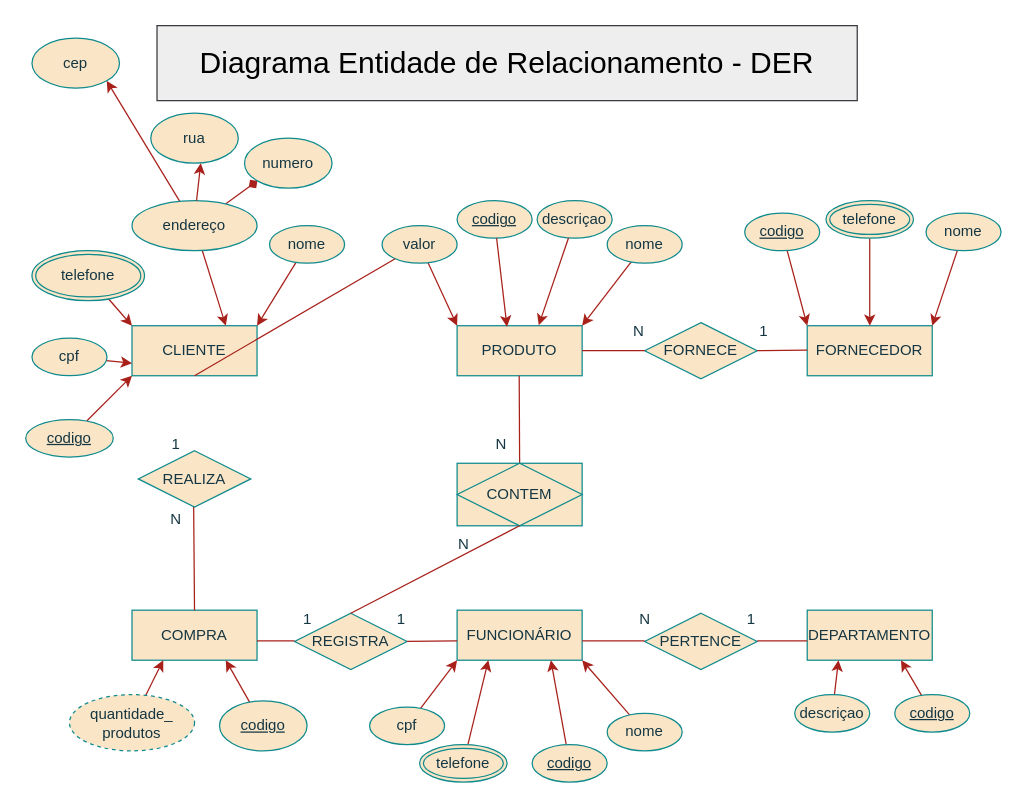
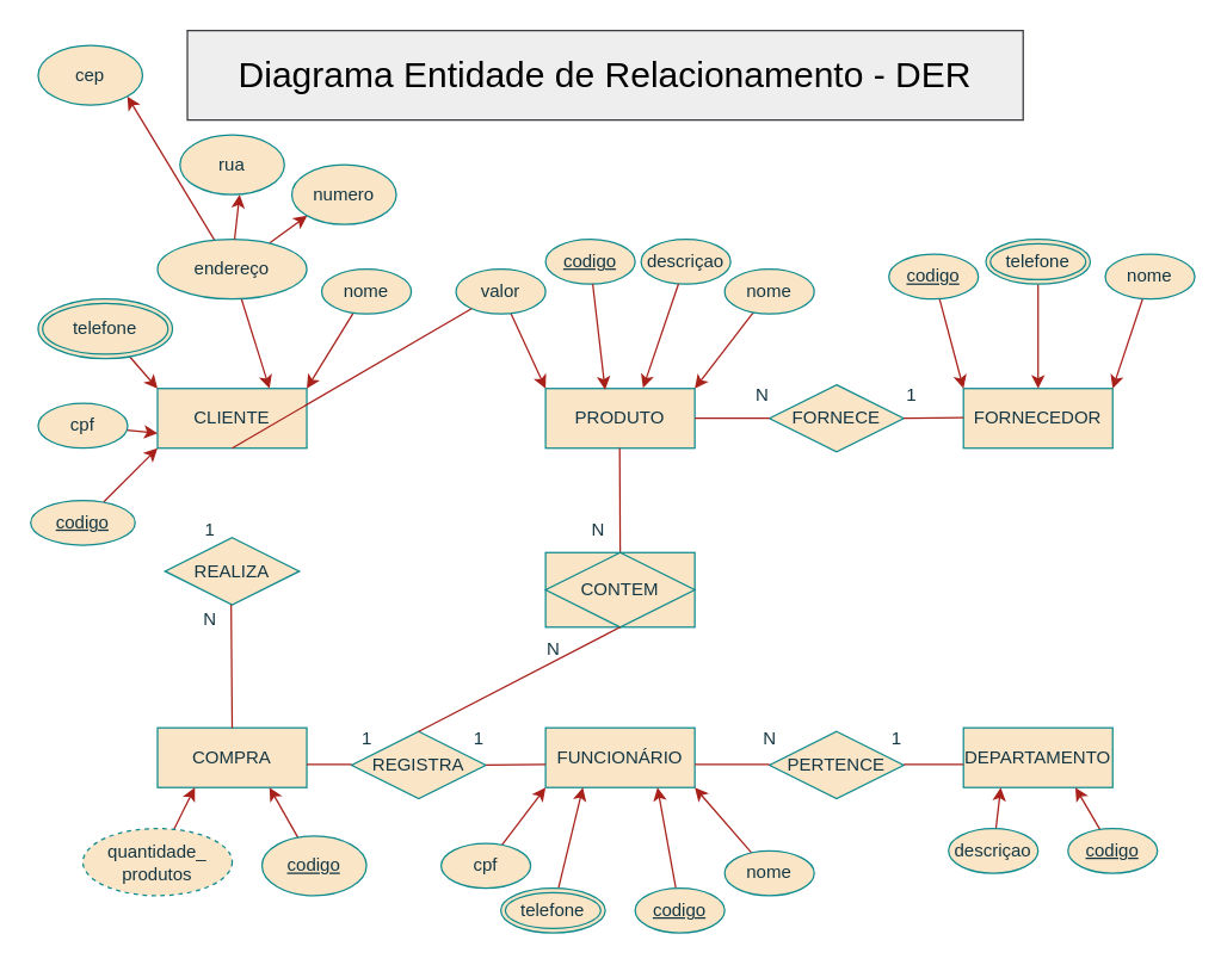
  <mxCell id="0" />
  <mxCell id="1" parent="0" />
  <mxCell id="2" value="DEPARTAMENTO" style="whiteSpace=wrap;html=1;align=center;fillColor=#FAE5C7;fontColor=#143642;rounded=0;labelBackgroundColor=none;strokeColor=#0F8B8D;" parent="1" vertex="1"><mxGeometry x="645" y="487.5" width="100" height="40" as="geometry" /></mxCell>
  <mxCell id="3" value="FUNCIONÁRIO" style="whiteSpace=wrap;html=1;align=center;fontColor=#143642;strokeColor=#0F8B8D;fillColor=#FAE5C7;rounded=0;labelBackgroundColor=none;" parent="1" vertex="1"><mxGeometry x="365" y="487.5" width="100" height="40" as="geometry" /></mxCell>
  <mxCell id="4" value="CLIENTE" style="whiteSpace=wrap;html=1;align=center;fillColor=#FAE5C7;fontColor=#143642;rounded=0;labelBackgroundColor=none;strokeColor=#0F8B8D;" parent="1" vertex="1"><mxGeometry x="105" y="260" width="100" height="40" as="geometry" /></mxCell>
  <mxCell id="5" value="FORNECEDOR" style="whiteSpace=wrap;html=1;align=center;fillColor=#FAE5C7;fontColor=#143642;rounded=0;labelBackgroundColor=none;strokeColor=#0F8B8D;" parent="1" vertex="1"><mxGeometry x="645" y="260" width="100" height="40" as="geometry" /></mxCell>
  <mxCell id="6" value="PRODUTO" style="whiteSpace=wrap;html=1;align=center;fillColor=#FAE5C7;fontColor=#143642;rounded=0;labelBackgroundColor=none;strokeColor=#0F8B8D;" parent="1" vertex="1"><mxGeometry x="365" y="260" width="100" height="40" as="geometry" /></mxCell>
  <mxCell id="7" value="COMPRA" style="rounded=0;arcSize=10;whiteSpace=wrap;html=1;align=center;labelBackgroundColor=none;strokeColor=#0F8B8D;fillColor=#FAE5C7;fontColor=#143642;" parent="1" vertex="1"><mxGeometry x="105" y="487.5" width="100" height="40" as="geometry" /></mxCell>
  <mxCell id="8" style="edgeStyle=none;rounded=0;orthogonalLoop=1;jettySize=auto;html=1;entryX=1;entryY=0;entryDx=0;entryDy=0;labelBackgroundColor=none;strokeColor=#A8201A;fontColor=default;" parent="1" source="9" target="4" edge="1"><mxGeometry relative="1" as="geometry" /></mxCell>
  <mxCell id="9" value="nome" style="ellipse;whiteSpace=wrap;html=1;align=center;rounded=0;labelBackgroundColor=none;fillColor=#FAE5C7;strokeColor=#0F8B8D;fontColor=#143642;" parent="1" vertex="1"><mxGeometry x="215" y="180" width="60" height="30" as="geometry" /></mxCell>
  <mxCell id="10" style="edgeStyle=none;rounded=0;orthogonalLoop=1;jettySize=auto;html=1;entryX=0;entryY=0.75;entryDx=0;entryDy=0;labelBackgroundColor=none;strokeColor=#A8201A;fontColor=default;" parent="1" source="11" target="4" edge="1"><mxGeometry relative="1" as="geometry" /></mxCell>
  <mxCell id="11" value="cpf" style="ellipse;whiteSpace=wrap;html=1;align=center;rounded=0;labelBackgroundColor=none;fillColor=#FAE5C7;strokeColor=#0F8B8D;fontColor=#143642;" parent="1" vertex="1"><mxGeometry x="25" y="270" width="60" height="30" as="geometry" /></mxCell>
  <mxCell id="12" style="edgeStyle=none;rounded=0;orthogonalLoop=1;jettySize=auto;html=1;entryX=0.75;entryY=1;entryDx=0;entryDy=0;labelBackgroundColor=none;strokeColor=#A8201A;fontColor=default;" parent="1" source="13" target="7" edge="1"><mxGeometry relative="1" as="geometry" /></mxCell>
  <mxCell id="13" value="codigo" style="ellipse;whiteSpace=wrap;html=1;align=center;fontStyle=4;rounded=0;labelBackgroundColor=none;fillColor=#FAE5C7;strokeColor=#0F8B8D;fontColor=#143642;" parent="1" vertex="1"><mxGeometry x="175" y="560" width="70" height="40" as="geometry" /></mxCell>
  <mxCell id="14" style="edgeStyle=none;rounded=0;orthogonalLoop=1;jettySize=auto;html=1;entryX=0;entryY=1;entryDx=0;entryDy=0;strokeColor=#A8201A;fontColor=default;fillColor=#FAE5C7;labelBackgroundColor=none;" parent="1" source="15" target="4" edge="1"><mxGeometry relative="1" as="geometry" /></mxCell>
  <mxCell id="15" value="codigo" style="ellipse;whiteSpace=wrap;html=1;align=center;fontStyle=4;rounded=0;labelBackgroundColor=none;fillColor=#FAE5C7;strokeColor=#0F8B8D;fontColor=#143642;" parent="1" vertex="1"><mxGeometry x="20" y="335" width="70" height="30" as="geometry" /></mxCell>
  <mxCell id="16" style="edgeStyle=none;rounded=0;orthogonalLoop=1;jettySize=auto;html=1;entryX=0.25;entryY=1;entryDx=0;entryDy=0;labelBackgroundColor=none;strokeColor=#A8201A;fontColor=default;" parent="1" source="17" target="7" edge="1"><mxGeometry relative="1" as="geometry" /></mxCell>
  <mxCell id="17" value="quantidade_&lt;br&gt;produtos" style="ellipse;whiteSpace=wrap;html=1;align=center;dashed=1;rounded=0;labelBackgroundColor=none;fillColor=#FAE5C7;strokeColor=#0F8B8D;fontColor=#143642;" parent="1" vertex="1"><mxGeometry x="55" y="555" width="100" height="45" as="geometry" /></mxCell>
  <mxCell id="18" style="edgeStyle=none;rounded=0;orthogonalLoop=1;jettySize=auto;html=1;entryX=0;entryY=0;entryDx=0;entryDy=0;labelBackgroundColor=none;strokeColor=#A8201A;fontColor=default;" parent="1" source="19" target="4" edge="1"><mxGeometry relative="1" as="geometry" /></mxCell>
  <mxCell id="19" value="telefone" style="ellipse;shape=doubleEllipse;margin=3;whiteSpace=wrap;html=1;align=center;rounded=0;labelBackgroundColor=none;fillColor=#FAE5C7;strokeColor=#0F8B8D;fontColor=#143642;" parent="1" vertex="1"><mxGeometry x="25" y="200" width="90" height="40" as="geometry" /></mxCell>
  <mxCell id="20" style="edgeStyle=none;rounded=0;orthogonalLoop=1;jettySize=auto;html=1;entryX=0.75;entryY=0;entryDx=0;entryDy=0;labelBackgroundColor=none;strokeColor=#A8201A;fontColor=default;" parent="1" source="23" target="4" edge="1"><mxGeometry relative="1" as="geometry" /></mxCell>
  <mxCell id="21" style="edgeStyle=none;rounded=0;orthogonalLoop=1;jettySize=auto;html=1;entryX=1;entryY=1;entryDx=0;entryDy=0;labelBackgroundColor=none;strokeColor=#A8201A;fontColor=default;" parent="1" source="23" target="24" edge="1"><mxGeometry relative="1" as="geometry" /></mxCell>
- <mxCell id="22" style="edgeStyle=none;rounded=0;orthogonalLoop=1;jettySize=auto;html=1;entryX=0;entryY=1;entryDx=0;entryDy=0;labelBackgroundColor=none;strokeColor=#A8201A;fontColor=default;endArrow=diamond;" parent="1" source="23" target="26" edge="1"><mxGeometry relative="1" as="geometry" /></mxCell>
+ <mxCell id="22" style="edgeStyle=none;rounded=0;orthogonalLoop=1;jettySize=auto;html=1;entryX=0;entryY=1;entryDx=0;entryDy=0;labelBackgroundColor=none;strokeColor=#A8201A;fontColor=default;" parent="1" source="23" target="26" edge="1"><mxGeometry relative="1" as="geometry" /></mxCell>
  <mxCell id="23" value="endereço" style="ellipse;whiteSpace=wrap;html=1;align=center;rounded=0;labelBackgroundColor=none;fillColor=#FAE5C7;strokeColor=#0F8B8D;fontColor=#143642;" parent="1" vertex="1"><mxGeometry x="105" y="160" width="100" height="40" as="geometry" /></mxCell>
  <mxCell id="24" value="cep" style="ellipse;whiteSpace=wrap;html=1;align=center;rounded=0;labelBackgroundColor=none;fillColor=#FAE5C7;strokeColor=#0F8B8D;fontColor=#143642;" parent="1" vertex="1"><mxGeometry x="25" y="30" width="70" height="40" as="geometry" /></mxCell>
  <mxCell id="25" value="rua" style="ellipse;whiteSpace=wrap;html=1;align=center;rounded=0;labelBackgroundColor=none;fillColor=#FAE5C7;strokeColor=#0F8B8D;fontColor=#143642;" parent="1" vertex="1"><mxGeometry x="120" y="90" width="70" height="40" as="geometry" /></mxCell>
  <mxCell id="26" value="numero" style="ellipse;whiteSpace=wrap;html=1;align=center;rounded=0;labelBackgroundColor=none;fillColor=#FAE5C7;strokeColor=#0F8B8D;fontColor=#143642;" parent="1" vertex="1"><mxGeometry x="195" y="110" width="70" height="40" as="geometry" /></mxCell>
  <mxCell id="27" value="descriçao" style="ellipse;whiteSpace=wrap;html=1;align=center;fontStyle=0;rounded=0;labelBackgroundColor=none;fillColor=#FAE5C7;strokeColor=#0F8B8D;fontColor=#143642;" parent="1" vertex="1"><mxGeometry x="429" y="160" width="60" height="30" as="geometry" /></mxCell>
  <mxCell id="28" style="edgeStyle=none;rounded=0;orthogonalLoop=1;jettySize=auto;html=1;entryX=0;entryY=0;entryDx=0;entryDy=0;labelBackgroundColor=none;strokeColor=#A8201A;fontColor=default;" parent="1" source="29" target="6" edge="1"><mxGeometry relative="1" as="geometry" /></mxCell>
  <mxCell id="29" value="valor" style="ellipse;whiteSpace=wrap;html=1;align=center;rounded=0;labelBackgroundColor=none;fillColor=#FAE5C7;strokeColor=#0F8B8D;fontColor=#143642;" parent="1" vertex="1"><mxGeometry x="305" y="180" width="60" height="30" as="geometry" /></mxCell>
  <mxCell id="30" style="edgeStyle=none;rounded=0;orthogonalLoop=1;jettySize=auto;html=1;entryX=1;entryY=0;entryDx=0;entryDy=0;labelBackgroundColor=none;strokeColor=#A8201A;fontColor=default;" parent="1" source="31" target="6" edge="1"><mxGeometry relative="1" as="geometry" /></mxCell>
  <mxCell id="31" value="nome" style="ellipse;whiteSpace=wrap;html=1;align=center;rounded=0;labelBackgroundColor=none;fillColor=#FAE5C7;strokeColor=#0F8B8D;fontColor=#143642;" parent="1" vertex="1"><mxGeometry x="485" y="180" width="60" height="30" as="geometry" /></mxCell>
  <mxCell id="32" value="codigo" style="ellipse;whiteSpace=wrap;html=1;align=center;fontStyle=4;rounded=0;labelBackgroundColor=none;fillColor=#FAE5C7;strokeColor=#0F8B8D;fontColor=#143642;" parent="1" vertex="1"><mxGeometry x="365" y="160" width="60" height="30" as="geometry" /></mxCell>
  <mxCell id="33" style="edgeStyle=none;rounded=0;orthogonalLoop=1;jettySize=auto;html=1;entryX=0.571;entryY=1;entryDx=0;entryDy=0;entryPerimeter=0;labelBackgroundColor=none;strokeColor=#A8201A;fontColor=default;" parent="1" source="23" target="25" edge="1"><mxGeometry relative="1" as="geometry" /></mxCell>
  <mxCell id="34" style="edgeStyle=none;rounded=0;orthogonalLoop=1;jettySize=auto;html=1;entryX=1;entryY=1;entryDx=0;entryDy=0;labelBackgroundColor=none;strokeColor=#A8201A;fontColor=default;" parent="1" source="35" target="3" edge="1"><mxGeometry relative="1" as="geometry" /></mxCell>
  <mxCell id="35" value="nome" style="ellipse;whiteSpace=wrap;html=1;align=center;rounded=0;labelBackgroundColor=none;fillColor=#FAE5C7;strokeColor=#0F8B8D;fontColor=#143642;" parent="1" vertex="1"><mxGeometry x="485" y="570" width="60" height="30" as="geometry" /></mxCell>
  <mxCell id="36" style="edgeStyle=none;rounded=0;orthogonalLoop=1;jettySize=auto;html=1;entryX=0.75;entryY=1;entryDx=0;entryDy=0;labelBackgroundColor=none;strokeColor=#A8201A;fontColor=default;" parent="1" source="37" target="3" edge="1"><mxGeometry relative="1" as="geometry" /></mxCell>
  <mxCell id="37" value="codigo" style="ellipse;whiteSpace=wrap;html=1;align=center;fontStyle=4;rounded=0;labelBackgroundColor=none;fillColor=#FAE5C7;strokeColor=#0F8B8D;fontColor=#143642;" parent="1" vertex="1"><mxGeometry x="425" y="595" width="60" height="30" as="geometry" /></mxCell>
  <mxCell id="38" style="edgeStyle=none;rounded=0;orthogonalLoop=1;jettySize=auto;html=1;entryX=0;entryY=1;entryDx=0;entryDy=0;labelBackgroundColor=none;strokeColor=#A8201A;fontColor=default;" parent="1" source="39" target="3" edge="1"><mxGeometry relative="1" as="geometry" /></mxCell>
  <mxCell id="39" value="cpf" style="ellipse;whiteSpace=wrap;html=1;align=center;rounded=0;labelBackgroundColor=none;fillColor=#FAE5C7;strokeColor=#0F8B8D;fontColor=#143642;" parent="1" vertex="1"><mxGeometry x="295" y="565" width="60" height="30" as="geometry" /></mxCell>
  <mxCell id="40" style="edgeStyle=none;rounded=0;orthogonalLoop=1;jettySize=auto;html=1;entryX=0.25;entryY=1;entryDx=0;entryDy=0;labelBackgroundColor=none;strokeColor=#A8201A;fontColor=default;" parent="1" source="41" target="3" edge="1"><mxGeometry relative="1" as="geometry" /></mxCell>
  <mxCell id="41" value="telefone" style="ellipse;shape=doubleEllipse;margin=3;whiteSpace=wrap;html=1;align=center;rounded=0;labelBackgroundColor=none;fillColor=#FAE5C7;strokeColor=#0F8B8D;fontColor=#143642;" parent="1" vertex="1"><mxGeometry x="335" y="595" width="70" height="30" as="geometry" /></mxCell>
  <mxCell id="42" style="edgeStyle=none;rounded=0;orthogonalLoop=1;jettySize=auto;html=1;entryX=0;entryY=0;entryDx=0;entryDy=0;labelBackgroundColor=none;strokeColor=#A8201A;fontColor=default;" parent="1" source="43" target="5" edge="1"><mxGeometry relative="1" as="geometry" /></mxCell>
  <mxCell id="43" value="codigo" style="ellipse;whiteSpace=wrap;html=1;align=center;fontStyle=4;rounded=0;labelBackgroundColor=none;fillColor=#FAE5C7;strokeColor=#0F8B8D;fontColor=#143642;" parent="1" vertex="1"><mxGeometry x="595" y="170" width="60" height="30" as="geometry" /></mxCell>
  <mxCell id="44" style="edgeStyle=none;rounded=0;orthogonalLoop=1;jettySize=auto;html=1;entryX=1;entryY=0;entryDx=0;entryDy=0;labelBackgroundColor=none;strokeColor=#A8201A;fontColor=default;" parent="1" source="45" target="5" edge="1"><mxGeometry relative="1" as="geometry" /></mxCell>
  <mxCell id="45" value="nome" style="ellipse;whiteSpace=wrap;html=1;align=center;rounded=0;labelBackgroundColor=none;fillColor=#FAE5C7;strokeColor=#0F8B8D;fontColor=#143642;" parent="1" vertex="1"><mxGeometry x="740" y="170" width="60" height="30" as="geometry" /></mxCell>
  <mxCell id="46" style="edgeStyle=none;rounded=0;orthogonalLoop=1;jettySize=auto;html=1;entryX=0.5;entryY=0;entryDx=0;entryDy=0;labelBackgroundColor=none;strokeColor=#A8201A;fontColor=default;" parent="1" source="47" target="5" edge="1"><mxGeometry relative="1" as="geometry" /></mxCell>
  <mxCell id="47" value="telefone" style="ellipse;shape=doubleEllipse;margin=3;whiteSpace=wrap;html=1;align=center;rounded=0;labelBackgroundColor=none;fillColor=#FAE5C7;strokeColor=#0F8B8D;fontColor=#143642;" parent="1" vertex="1"><mxGeometry x="660" y="160" width="70" height="30" as="geometry" /></mxCell>
  <mxCell id="48" style="edgeStyle=none;rounded=0;orthogonalLoop=1;jettySize=auto;html=1;entryX=0.25;entryY=1;entryDx=0;entryDy=0;labelBackgroundColor=none;strokeColor=#A8201A;fontColor=default;" parent="1" source="49" target="2" edge="1"><mxGeometry relative="1" as="geometry" /></mxCell>
  <mxCell id="49" value="descriçao" style="ellipse;whiteSpace=wrap;html=1;align=center;rounded=0;labelBackgroundColor=none;fillColor=#FAE5C7;strokeColor=#0F8B8D;fontColor=#143642;" parent="1" vertex="1"><mxGeometry x="635" y="555" width="60" height="30" as="geometry" /></mxCell>
  <mxCell id="50" style="edgeStyle=none;rounded=0;orthogonalLoop=1;jettySize=auto;html=1;entryX=0.75;entryY=1;entryDx=0;entryDy=0;labelBackgroundColor=none;strokeColor=#A8201A;fontColor=default;" parent="1" source="51" target="2" edge="1"><mxGeometry relative="1" as="geometry" /></mxCell>
  <mxCell id="51" value="codigo" style="ellipse;whiteSpace=wrap;html=1;align=center;fontStyle=4;rounded=0;labelBackgroundColor=none;fillColor=#FAE5C7;strokeColor=#0F8B8D;fontColor=#143642;" parent="1" vertex="1"><mxGeometry x="715" y="555" width="60" height="30" as="geometry" /></mxCell>
  <mxCell id="52" value="REALIZA" style="shape=rhombus;perimeter=rhombusPerimeter;whiteSpace=wrap;html=1;align=center;strokeColor=#0F8B8D;fontColor=#143642;fillColor=#FAE5C7;rotation=0;rounded=0;labelBackgroundColor=none;" parent="1" vertex="1"><mxGeometry x="110" y="360" width="90" height="45" as="geometry" /></mxCell>
  <mxCell id="53" value="FORNECE" style="shape=rhombus;perimeter=rhombusPerimeter;whiteSpace=wrap;html=1;align=center;strokeColor=#0F8B8D;fontColor=#143642;fillColor=#FAE5C7;rotation=0;rounded=0;labelBackgroundColor=none;" parent="1" vertex="1"><mxGeometry x="515" y="257.5" width="90" height="45" as="geometry" /></mxCell>
  <mxCell id="54" value="PERTENCE" style="shape=rhombus;perimeter=rhombusPerimeter;whiteSpace=wrap;html=1;align=center;strokeColor=#0F8B8D;fontColor=#143642;fillColor=#FAE5C7;rotation=0;rounded=0;labelBackgroundColor=none;" parent="1" vertex="1"><mxGeometry x="515" y="490" width="90" height="45" as="geometry" /></mxCell>
  <mxCell id="55" value="REGISTRA" style="shape=rhombus;perimeter=rhombusPerimeter;whiteSpace=wrap;html=1;align=center;strokeColor=#0F8B8D;fontColor=#143642;fillColor=#FAE5C7;rotation=0;rounded=0;labelBackgroundColor=none;" parent="1" vertex="1"><mxGeometry x="235" y="490" width="90" height="45" as="geometry" /></mxCell>
  <mxCell id="56" style="edgeStyle=none;rounded=0;orthogonalLoop=1;jettySize=auto;html=1;entryX=0.399;entryY=0.021;entryDx=0;entryDy=0;entryPerimeter=0;labelBackgroundColor=none;strokeColor=#A8201A;fontColor=default;" parent="1" source="32" target="6" edge="1"><mxGeometry relative="1" as="geometry" /></mxCell>
  <mxCell id="57" style="edgeStyle=none;rounded=0;orthogonalLoop=1;jettySize=auto;html=1;entryX=0.653;entryY=-0.011;entryDx=0;entryDy=0;entryPerimeter=0;labelBackgroundColor=none;strokeColor=#A8201A;fontColor=default;" parent="1" source="27" target="6" edge="1"><mxGeometry relative="1" as="geometry" /></mxCell>
  <mxCell id="58" value="" style="endArrow=none;html=1;rounded=0;exitX=0.5;exitY=1;exitDx=0;exitDy=0;labelBackgroundColor=none;strokeColor=#A8201A;fontColor=default;" parent="1" source="4" target="29" edge="1"><mxGeometry relative="1" as="geometry"><mxPoint x="55" y="390" as="sourcePoint" /><mxPoint x="215" y="390" as="targetPoint" /></mxGeometry></mxCell>
  <mxCell id="59" value="" style="endArrow=none;html=1;rounded=0;entryX=0.5;entryY=0;entryDx=0;entryDy=0;exitX=0.5;exitY=1;exitDx=0;exitDy=0;labelBackgroundColor=none;strokeColor=#A8201A;fontColor=default;" parent="1" target="7" edge="1"><mxGeometry relative="1" as="geometry"><mxPoint x="154.31" y="405" as="sourcePoint" /><mxPoint x="154.31" y="525" as="targetPoint" /></mxGeometry></mxCell>
  <mxCell id="60" value="" style="endArrow=none;html=1;rounded=0;entryX=0.5;entryY=0;entryDx=0;entryDy=0;exitX=0.5;exitY=1;exitDx=0;exitDy=0;labelBackgroundColor=none;strokeColor=#A8201A;fontColor=default;" parent="1" target="66" edge="1"><mxGeometry relative="1" as="geometry"><mxPoint x="414.66" y="300" as="sourcePoint" /><mxPoint x="414.66" y="420" as="targetPoint" /></mxGeometry></mxCell>
  <mxCell id="61" value="" style="endArrow=none;html=1;rounded=0;strokeColor=#A8201A;fontColor=default;fillColor=#FAE5C7;labelBackgroundColor=none;" parent="1" edge="1"><mxGeometry relative="1" as="geometry"><mxPoint x="465" y="280" as="sourcePoint" /><mxPoint x="515" y="280" as="targetPoint" /></mxGeometry></mxCell>
  <mxCell id="62" value="" style="endArrow=none;html=1;rounded=0;strokeColor=#A8201A;fontColor=default;fillColor=#FAE5C7;exitX=1;exitY=0.5;exitDx=0;exitDy=0;labelBackgroundColor=none;" parent="1" source="53" edge="1"><mxGeometry relative="1" as="geometry"><mxPoint x="615" y="280" as="sourcePoint" /><mxPoint x="645" y="279.58" as="targetPoint" /></mxGeometry></mxCell>
  <mxCell id="63" value="" style="endArrow=none;html=1;rounded=0;strokeColor=#A8201A;fontColor=default;fillColor=#FAE5C7;labelBackgroundColor=none;" parent="1" edge="1"><mxGeometry relative="1" as="geometry"><mxPoint x="465" y="512.08" as="sourcePoint" /><mxPoint x="515" y="512.08" as="targetPoint" /></mxGeometry></mxCell>
  <mxCell id="64" value="" style="endArrow=none;html=1;rounded=0;strokeColor=#A8201A;fontColor=default;fillColor=#FAE5C7;labelBackgroundColor=none;" parent="1" edge="1"><mxGeometry relative="1" as="geometry"><mxPoint x="605" y="512.08" as="sourcePoint" /><mxPoint x="645" y="512" as="targetPoint" /></mxGeometry></mxCell>
  <mxCell id="65" value="" style="endArrow=none;html=1;rounded=0;strokeColor=#A8201A;fontColor=default;fillColor=#FAE5C7;exitX=1;exitY=0.5;exitDx=0;exitDy=0;labelBackgroundColor=none;" parent="1" source="55" edge="1"><mxGeometry relative="1" as="geometry"><mxPoint x="325" y="510" as="sourcePoint" /><mxPoint x="365" y="512" as="targetPoint" /></mxGeometry></mxCell>
  <mxCell id="66" value="CONTEM" style="shape=associativeEntity;whiteSpace=wrap;html=1;align=center;strokeColor=#0F8B8D;fontColor=#143642;fillColor=#FAE5C7;fontSize=12;rounded=0;labelBackgroundColor=none;" parent="1" vertex="1"><mxGeometry x="365" y="370" width="100" height="50" as="geometry" /></mxCell>
  <mxCell id="67" value="" style="endArrow=none;html=1;rounded=0;strokeColor=#A8201A;fontColor=default;fillColor=#FAE5C7;labelBackgroundColor=none;" parent="1" edge="1"><mxGeometry relative="1" as="geometry"><mxPoint x="205" y="512" as="sourcePoint" /><mxPoint x="235" y="512" as="targetPoint" /></mxGeometry></mxCell>
  <mxCell id="68" value="" style="endArrow=none;html=1;rounded=0;strokeColor=#A8201A;fontColor=default;fillColor=#FAE5C7;entryX=0.5;entryY=1;entryDx=0;entryDy=0;labelBackgroundColor=none;exitX=0.5;exitY=0;exitDx=0;exitDy=0;" parent="1" target="66" edge="1" source="55"><mxGeometry relative="1" as="geometry"><mxPoint x="205" y="546.5" as="sourcePoint" /><mxPoint x="255" y="546.5" as="targetPoint" /></mxGeometry></mxCell>
  <mxCell id="69" value="N" style="text;html=1;align=center;verticalAlign=middle;resizable=0;points=[];autosize=1;strokeColor=none;fillColor=none;fontColor=#143642;rounded=0;labelBackgroundColor=none;" parent="1" vertex="1"><mxGeometry x="125" y="400" width="30" height="30" as="geometry" /></mxCell>
  <mxCell id="70" value="1" style="text;html=1;align=center;verticalAlign=middle;resizable=0;points=[];autosize=1;strokeColor=none;fillColor=none;fontColor=#143642;rounded=0;labelBackgroundColor=none;" parent="1" vertex="1"><mxGeometry x="125" y="340" width="30" height="30" as="geometry" /></mxCell>
  <mxCell id="71" value="N" style="text;html=1;align=center;verticalAlign=middle;resizable=0;points=[];autosize=1;strokeColor=none;fillColor=none;fontColor=#143642;rounded=0;labelBackgroundColor=none;" parent="1" vertex="1"><mxGeometry x="355" y="420" width="30" height="30" as="geometry" /></mxCell>
  <mxCell id="72" value="N" style="text;html=1;align=center;verticalAlign=middle;resizable=0;points=[];autosize=1;strokeColor=none;fillColor=none;fontColor=#143642;rounded=0;labelBackgroundColor=none;" parent="1" vertex="1"><mxGeometry x="385" y="340" width="30" height="30" as="geometry" /></mxCell>
  <mxCell id="73" value="1" style="text;html=1;align=center;verticalAlign=middle;resizable=0;points=[];autosize=1;strokeColor=none;fillColor=none;fontColor=#143642;rounded=0;labelBackgroundColor=none;" parent="1" vertex="1"><mxGeometry x="230" y="480" width="30" height="30" as="geometry" /></mxCell>
  <mxCell id="74" value="1" style="text;html=1;align=center;verticalAlign=middle;resizable=0;points=[];autosize=1;strokeColor=none;fillColor=none;fontColor=#143642;rounded=0;labelBackgroundColor=none;" parent="1" vertex="1"><mxGeometry x="305" y="480" width="30" height="30" as="geometry" /></mxCell>
  <mxCell id="75" value="1" style="text;html=1;align=center;verticalAlign=middle;resizable=0;points=[];autosize=1;strokeColor=none;fillColor=none;fontColor=#143642;rounded=0;labelBackgroundColor=none;" parent="1" vertex="1"><mxGeometry x="585" y="480" width="30" height="30" as="geometry" /></mxCell>
  <mxCell id="76" value="N" style="text;html=1;align=center;verticalAlign=middle;resizable=0;points=[];autosize=1;strokeColor=none;fillColor=none;fontColor=#143642;rounded=0;labelBackgroundColor=none;" parent="1" vertex="1"><mxGeometry x="500" y="480" width="30" height="30" as="geometry" /></mxCell>
  <mxCell id="77" value="1" style="text;html=1;align=center;verticalAlign=middle;resizable=0;points=[];autosize=1;strokeColor=none;fillColor=none;fontColor=#143642;rounded=0;labelBackgroundColor=none;" parent="1" vertex="1"><mxGeometry x="595" y="250" width="30" height="30" as="geometry" /></mxCell>
  <mxCell id="78" value="N" style="text;html=1;align=center;verticalAlign=middle;resizable=0;points=[];autosize=1;strokeColor=none;fillColor=none;fontColor=#143642;rounded=0;labelBackgroundColor=none;" parent="1" vertex="1"><mxGeometry x="495" y="250" width="30" height="30" as="geometry" /></mxCell>
  <mxCell id="79" value="&lt;font style=&quot;font-size: 24px;&quot;&gt;Diagrama Entidade de Relacionamento - DER&lt;/font&gt;" style="rounded=0;whiteSpace=wrap;html=1;fontSize=24;fontStyle=0;horizontal=1;fillColor=#eeeeee;strokeColor=#36393d;" vertex="1" parent="1"><mxGeometry x="125" y="20" width="560" height="60" as="geometry" /></mxCell>
